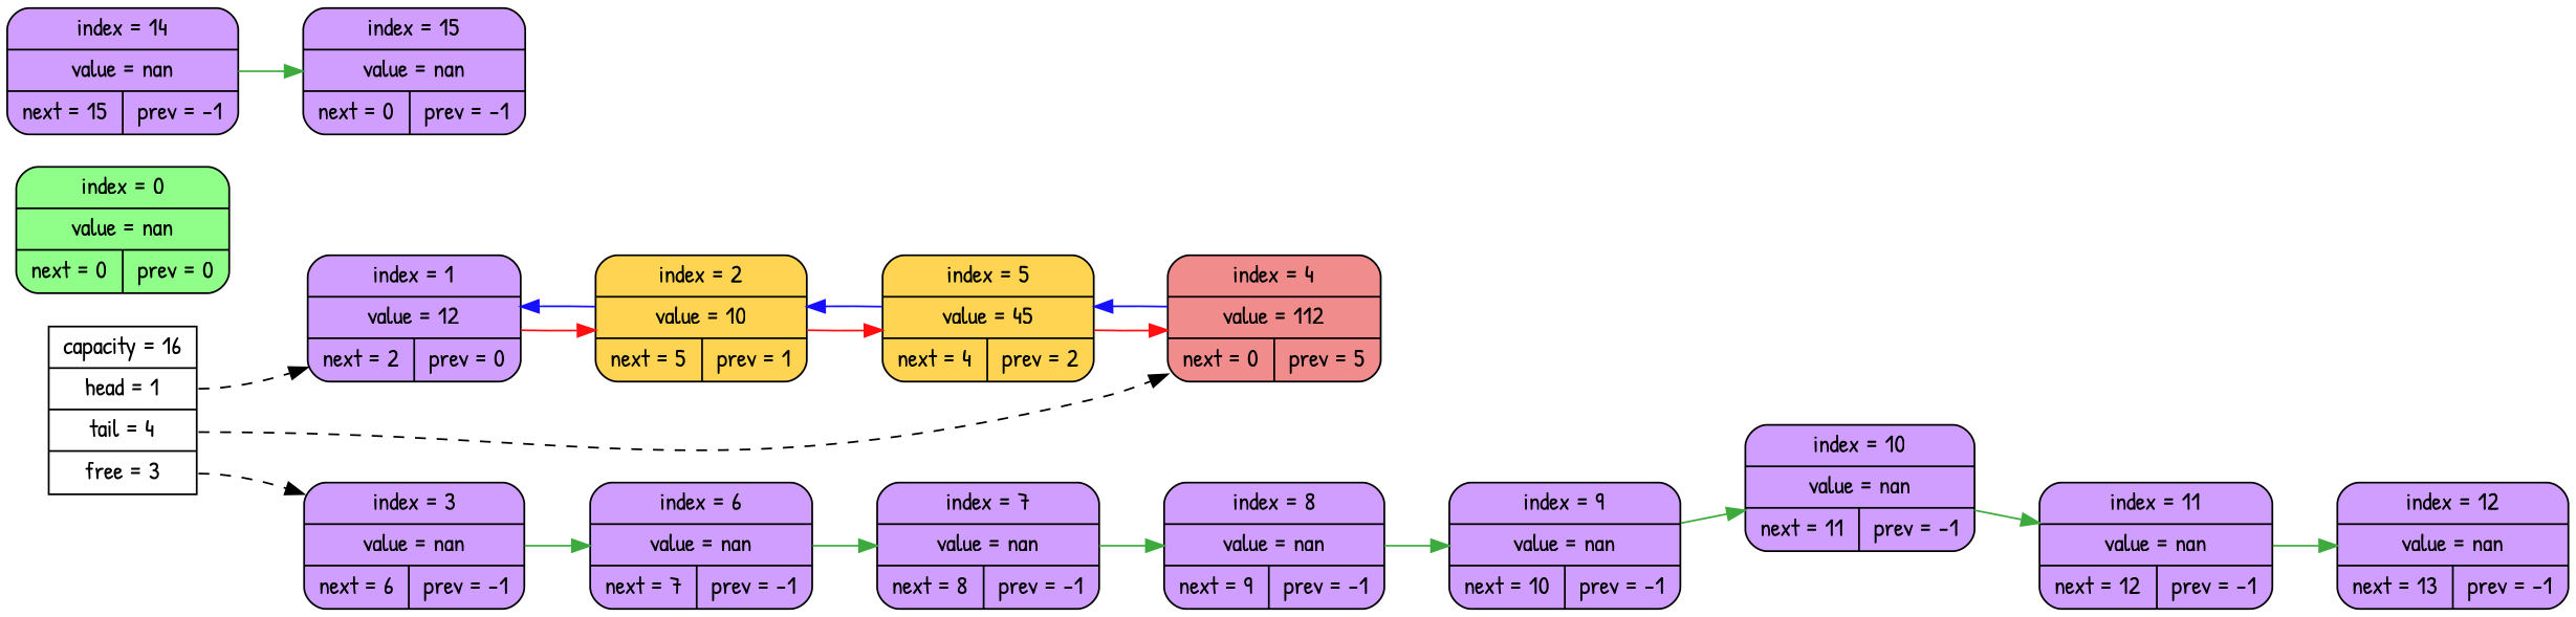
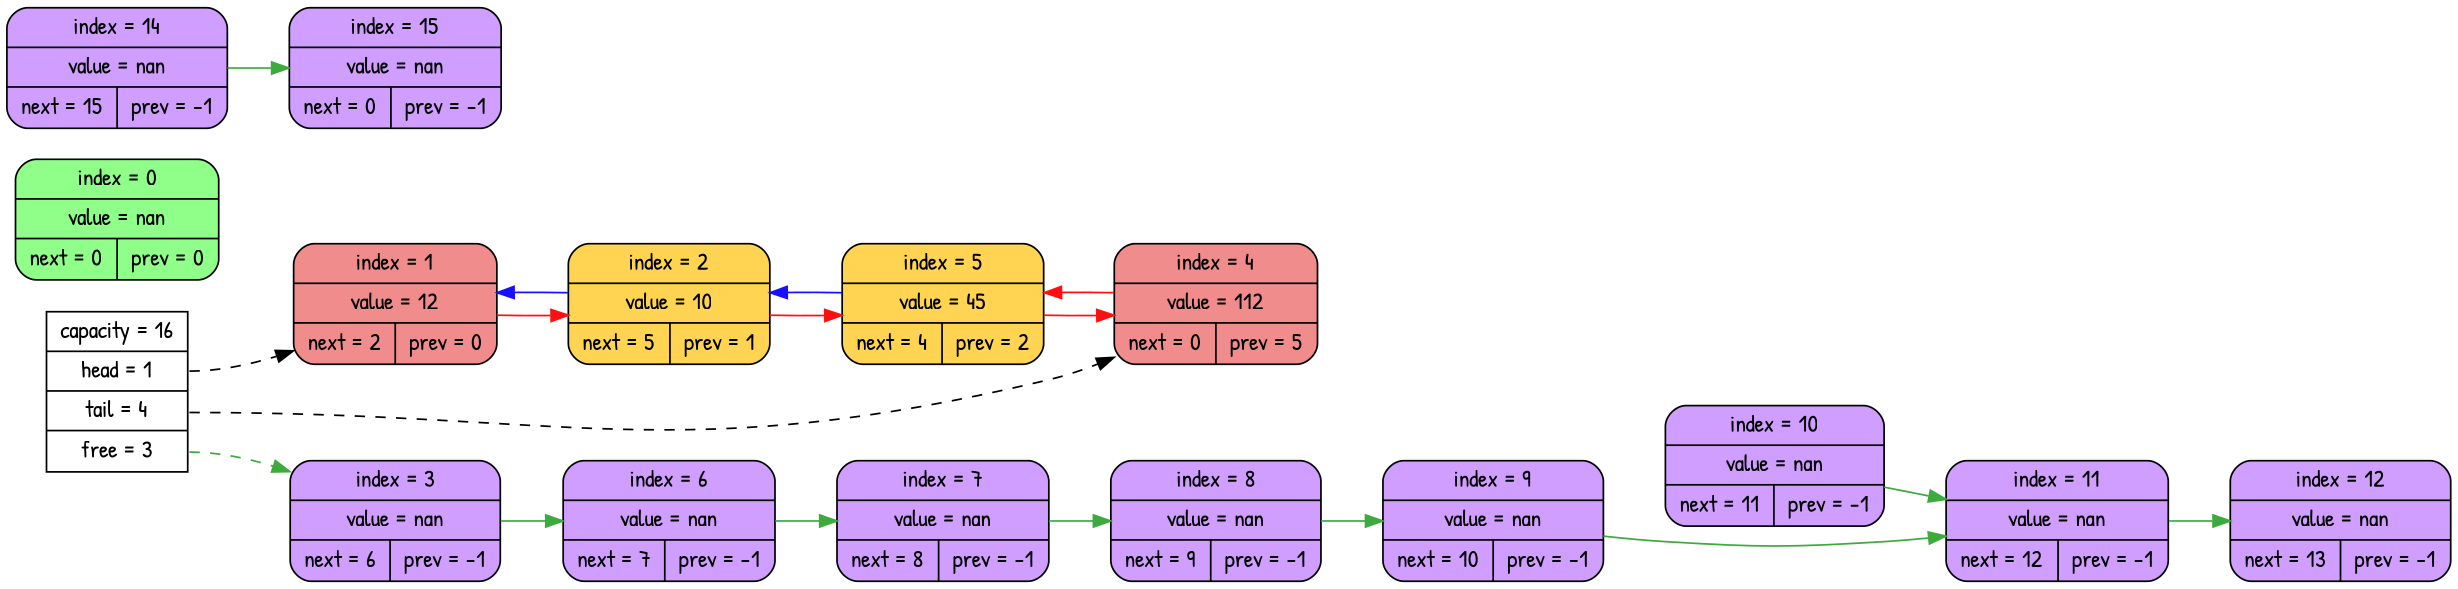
  digraph {
    fontname="Patrick Hand"
    rankdir=LR
    node [fontname="Patrick Hand" shape=Mrecord fillcolor="#CF9EFF" style=filled]
    edge [color="#3CAA3C" fontname="Patrick Hand"]
    n1 [label="{{capacity = 16 | <f0> head = 1 | <f1> tail = 4 | <f2> free = 3}}" shape=record fillcolor="" style=""]
-   n2 [label="{index = 1} | {value = 12} | {next = 2 | prev = 0}"]
+   n2 [fillcolor="#F08C8C" label="{index = 1} | {value = 12} | {next = 2 | prev = 0}"]
    n3 [label="{index = 3} | {value = nan} | {next = 6 | prev = -1}"]
    n4 [fillcolor="#F08C8C" label="{index = 4} | {value = 112} | {next = 0 | prev = 5}"]
    n5 [fillcolor="#FFD452" label="{index = 2} | {value = 10} | {next = 5 | prev = 1}"]
    n6 [label="{index = 6} | {value = nan} | {next = 7 | prev = -1}"]
    n7 [fillcolor="#FFD452" label="{index = 5} | {value = 45} | {next = 4 | prev = 2}"]
    n8 [fillcolor="#8FFF8A" label="{index = 0} | {value = nan} | {next = 0 | prev = 0}"]
    n9 [label="{index = 7} | {value = nan} | {next = 8 | prev = -1}"]
    n10 [label="{index = 8} | {value = nan} | {next = 9 | prev = -1}"]
    n11 [label="{index = 9} | {value = nan} | {next = 10 | prev = -1}"]
    n12 [label="{index = 10} | {value = nan} | {next = 11 | prev = -1}"]
    n13 [label="{index = 11} | {value = nan} | {next = 12 | prev = -1}"]
    n14 [label="{index = 12} | {value = nan} | {next = 13 | prev = -1}"]
    n15 [label="{index = 14} | {value = nan} | {next = 15 | prev = -1}"]
    n16 [label="{index = 15} | {value = nan} | {next = 0 | prev = -1}"]
    n1 -> n2 [color=black style=dashed tailport=f0]
-   n1 -> n3 [color=black style=dashed tailport=f2]
+   n1 -> n3 [style=dashed tailport=f2]
    n1 -> n4 [color=black style=dashed tailport=f1]
    n2 -> n5 [color="#FF0F0F"]
    n3 -> n6
-   n4 -> n7 [color="#170FFF"]
+   n4 -> n7 [color="#FF0F0F"]
    n5 -> n2 [color="#170FFF"]
    n5 -> n7 [color="#FF0F0F"]
    n6 -> n9
    n7 -> n4 [color="#FF0F0F"]
    n7 -> n5 [color="#170FFF"]
    n9 -> n10
    n10 -> n11
-   n11 -> n12
+   n11 -> n13
    n12 -> n13
    n13 -> n14
    n15 -> n16
  }
